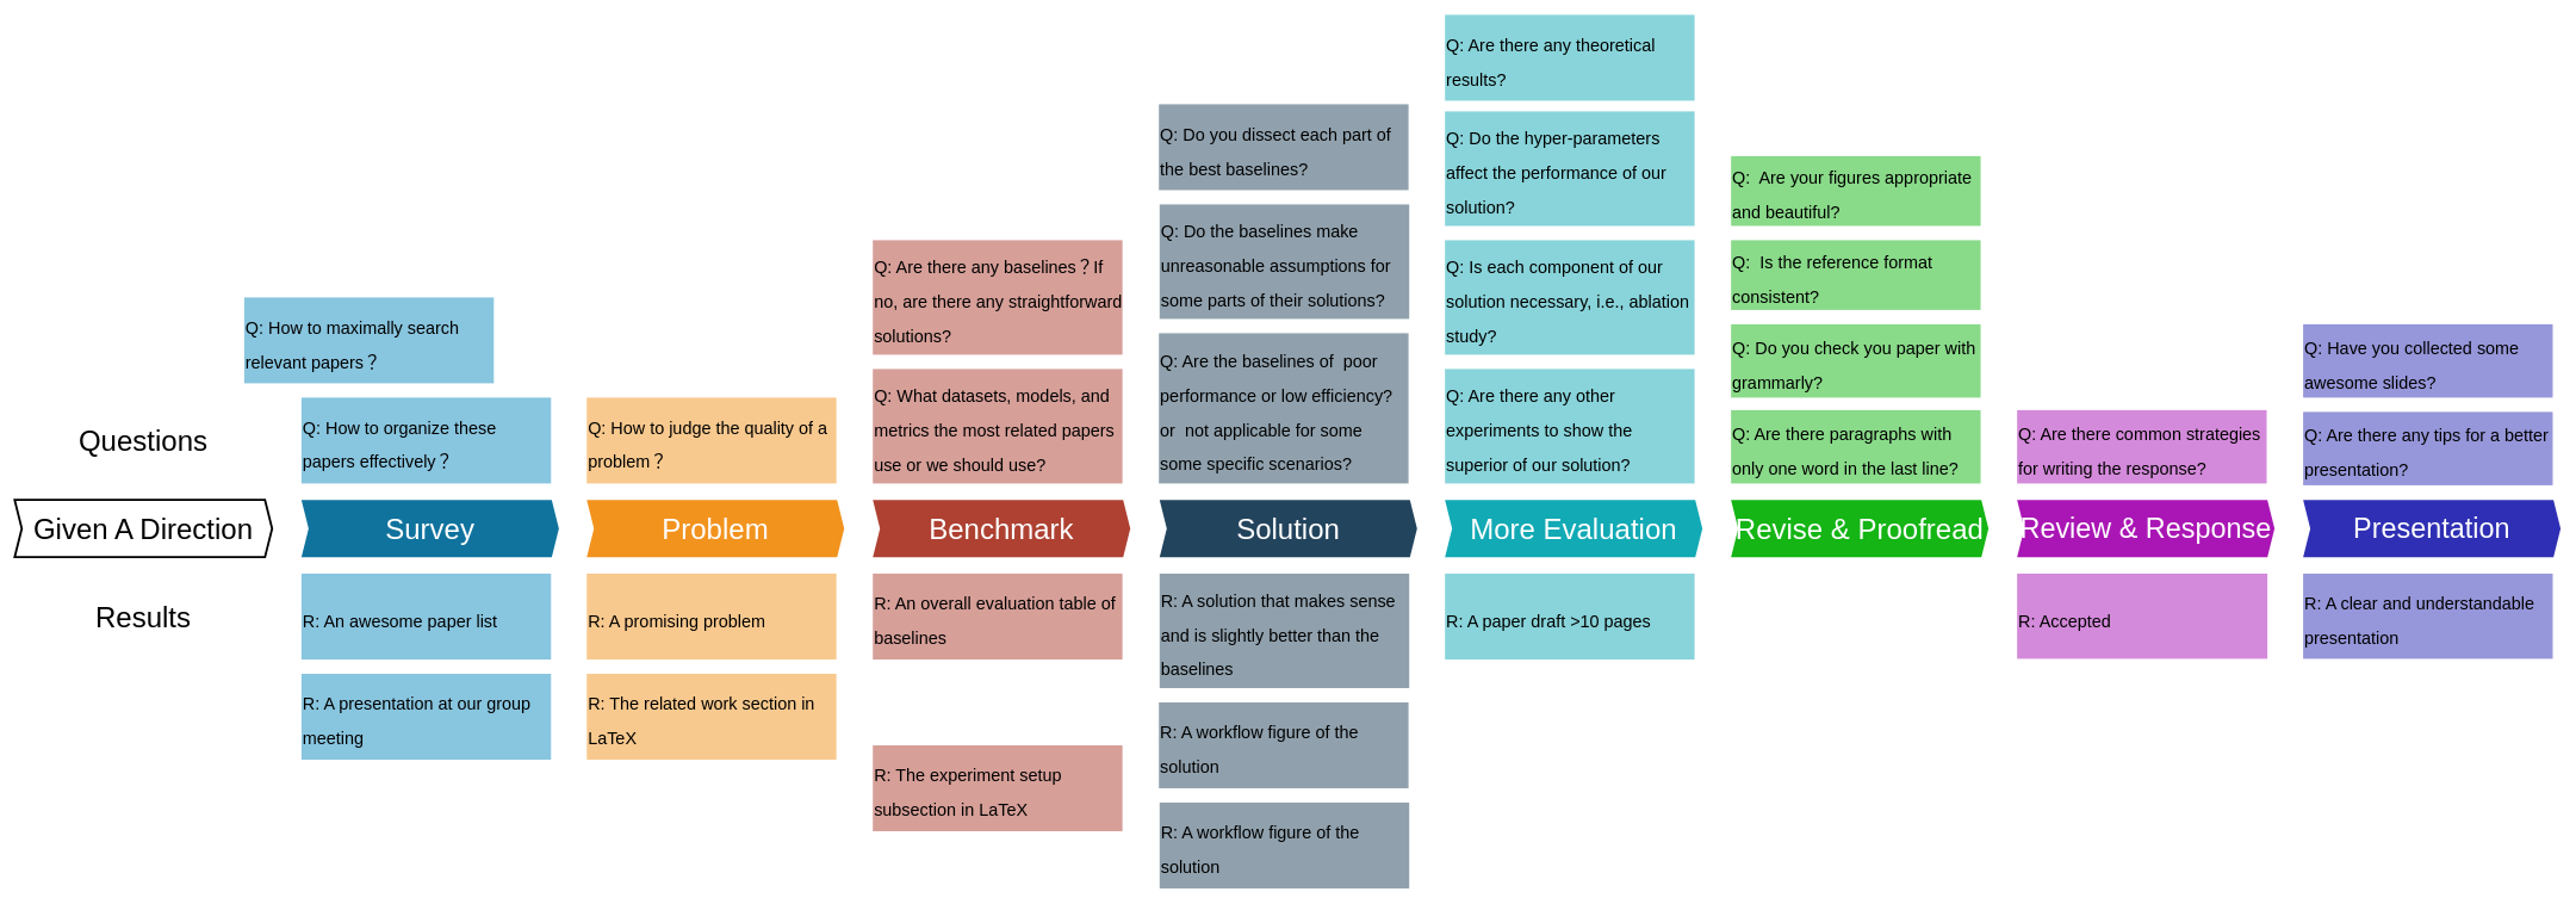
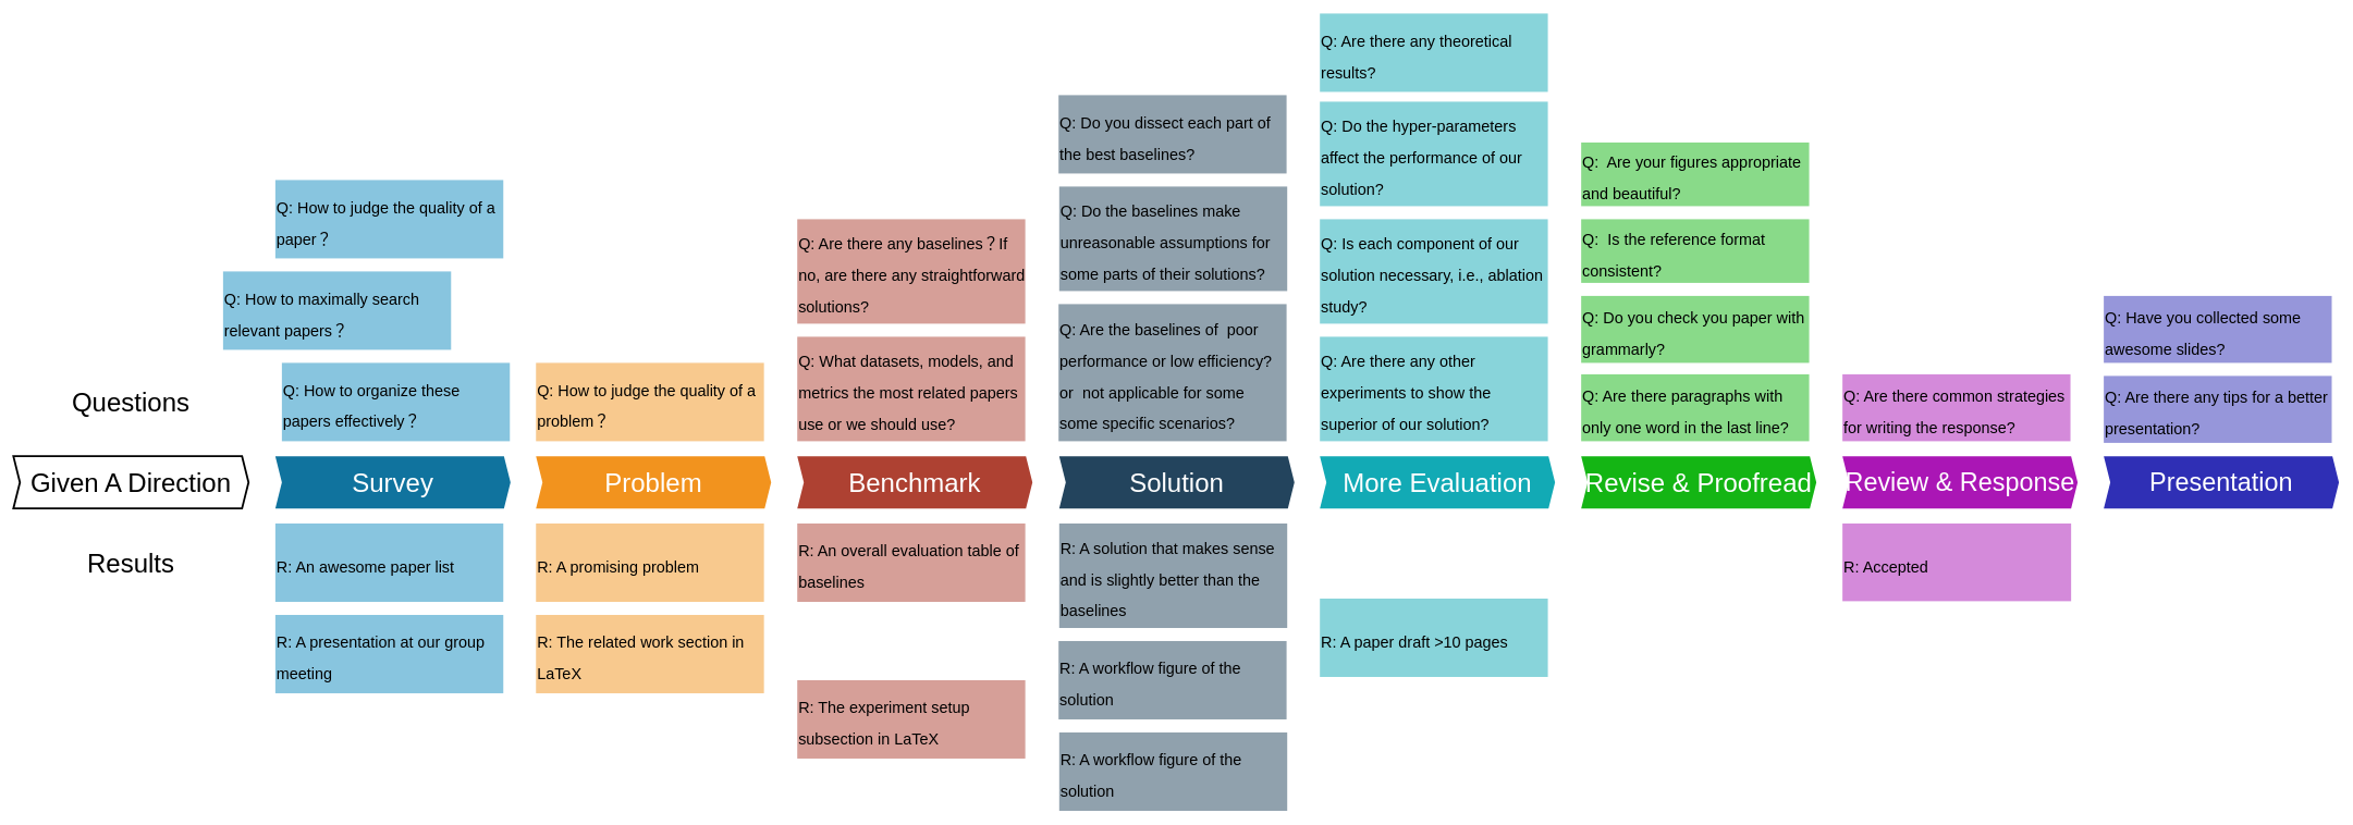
  <mxCell id="0" />
  <mxCell id="1" parent="0" />
  <mxCell id="2" value="&lt;font color=&quot;#ffffff&quot; style=&quot;font-size: 40px;&quot;&gt;Survey&lt;/font&gt;" style="shape=step;perimeter=stepPerimeter;whiteSpace=wrap;html=1;fixedSize=1;size=10;direction=west;fillColor=#10739E;strokeColor=none;rounded=0;flipH=1;flipV=0;sketch=0;shadow=0;rotation=0;" parent="1" vertex="1"><mxGeometry x="421" y="698" width="360" height="80" as="geometry" /></mxCell>
  <mxCell id="3" value="&lt;font color=&quot;#ffffff&quot; style=&quot;font-size: 40px;&quot;&gt;Problem&lt;/font&gt;" style="shape=step;perimeter=stepPerimeter;whiteSpace=wrap;html=1;fixedSize=1;size=10;direction=west;fillColor=#F2931E;strokeColor=none;rounded=0;flipH=1;flipV=0;sketch=0;shadow=0;rotation=0;" parent="1" vertex="1"><mxGeometry x="820" y="698" width="360" height="80" as="geometry" /></mxCell>
  <mxCell id="4" value="&lt;font color=&quot;#ffffff&quot;&gt;&lt;span style=&quot;font-size: 40px;&quot;&gt;Benchmark&lt;/span&gt;&lt;/font&gt;" style="shape=step;perimeter=stepPerimeter;whiteSpace=wrap;html=1;fixedSize=1;size=10;direction=west;fillColor=#AE4132;strokeColor=none;rounded=0;flipH=1;flipV=0;sketch=0;shadow=0;rotation=0;" parent="1" vertex="1"><mxGeometry x="1220" y="698" width="360" height="80" as="geometry" /></mxCell>
  <mxCell id="5" value="&lt;font color=&quot;#ffffff&quot; style=&quot;font-size: 40px;&quot;&gt;Solution&lt;/font&gt;" style="shape=step;perimeter=stepPerimeter;whiteSpace=wrap;html=1;fixedSize=1;size=10;direction=west;fillColor=#23445D;strokeColor=none;rounded=0;flipH=1;flipV=0;sketch=0;shadow=0;rotation=0;" parent="1" vertex="1"><mxGeometry x="1621" y="698" width="360" height="80" as="geometry" /></mxCell>
  <mxCell id="6" value="&lt;font color=&quot;#ffffff&quot; style=&quot;font-size: 40px;&quot;&gt;More Evaluation&lt;/font&gt;" style="shape=step;perimeter=stepPerimeter;whiteSpace=wrap;html=1;fixedSize=1;size=10;direction=west;fillColor=#12AAB5;strokeColor=none;rounded=0;flipH=1;flipV=0;sketch=0;shadow=0;rotation=0;" parent="1" vertex="1"><mxGeometry x="2020" y="698" width="360" height="80" as="geometry" /></mxCell>
  <mxCell id="7" value="&lt;font style=&quot;font-size: 40px;&quot;&gt;Given A Direction&lt;/font&gt;" style="shape=step;perimeter=stepPerimeter;whiteSpace=wrap;html=1;fixedSize=1;size=10;direction=west;fillColor=none;strokeColor=default;rounded=0;flipH=1;flipV=0;sketch=0;shadow=0;rotation=0;strokeWidth=3;" parent="1" vertex="1"><mxGeometry x="20" y="698" width="360" height="80" as="geometry" /></mxCell>
+ <mxCell id="8" value="&lt;font style=&quot;font-size: 24px;&quot;&gt;Q: How to&amp;nbsp;judge the quality of a paper？&lt;br&gt;&lt;/font&gt;" style="rounded=0;whiteSpace=wrap;html=1;shadow=0;sketch=0;fontSize=40;fontColor=#000000;strokeColor=none;strokeWidth=2;fillColor=#138BBF;opacity=50;align=left;" parent="1" vertex="1"><mxGeometry x="421" y="275" width="349" height="120" as="geometry" /></mxCell>
  <mxCell id="9" value="&lt;font style=&quot;font-size: 24px;&quot;&gt;Q: How to maximally search relevant papers？&lt;br&gt;&lt;/font&gt;" style="rounded=0;whiteSpace=wrap;html=1;shadow=0;sketch=0;fontSize=40;fontColor=#000000;strokeColor=none;strokeWidth=2;fillColor=#138BBF;opacity=50;align=left;" parent="1" vertex="1"><mxGeometry x="341" y="415" width="349" height="120" as="geometry" /></mxCell>
- <mxCell id="10" value="&lt;font style=&quot;font-size: 24px;&quot;&gt;Q: How to organize these papers effectively？&lt;br&gt;&lt;/font&gt;" style="rounded=0;whiteSpace=wrap;html=1;shadow=0;sketch=0;fontSize=40;fontColor=#000000;strokeColor=none;strokeWidth=2;fillColor=#138BBF;opacity=50;align=left;" parent="1" vertex="1"><mxGeometry x="421" y="555" width="349" height="120" as="geometry" /></mxCell>
+ <mxCell id="10" value="&lt;font style=&quot;font-size: 24px;&quot;&gt;Q: How to organize these papers effectively？&lt;br&gt;&lt;/font&gt;" style="rounded=0;whiteSpace=wrap;html=1;shadow=0;sketch=0;fontSize=40;fontColor=#000000;strokeColor=none;strokeWidth=2;fillColor=#138BBF;opacity=50;align=left;" parent="1" vertex="1"><mxGeometry x="431" y="555" width="349" height="120" as="geometry" /></mxCell>
  <mxCell id="11" value="&lt;font style=&quot;font-size: 24px;&quot;&gt;R: An awesome paper list&lt;br&gt;&lt;/font&gt;" style="rounded=0;whiteSpace=wrap;html=1;shadow=0;sketch=0;fontSize=40;fontColor=#000000;strokeColor=none;strokeWidth=2;fillColor=#138BBF;opacity=50;align=left;" parent="1" vertex="1"><mxGeometry x="421" y="801" width="349" height="120" as="geometry" /></mxCell>
  <mxCell id="12" value="&lt;font style=&quot;font-size: 24px;&quot;&gt;R: A presentation at our group meeting&amp;nbsp;&lt;br&gt;&lt;/font&gt;" style="rounded=0;whiteSpace=wrap;html=1;shadow=0;sketch=0;fontSize=40;fontColor=#000000;strokeColor=none;strokeWidth=2;fillColor=#138BBF;opacity=50;align=left;" parent="1" vertex="1"><mxGeometry x="421" y="941" width="349" height="120" as="geometry" /></mxCell>
  <mxCell id="13" value="&lt;font style=&quot;font-size: 40px;&quot;&gt;Questions&lt;/font&gt;" style="shape=step;perimeter=stepPerimeter;whiteSpace=wrap;html=1;fixedSize=1;size=10;direction=west;fillColor=none;strokeColor=none;rounded=0;flipH=1;flipV=0;sketch=0;shadow=0;rotation=0;strokeWidth=3;" parent="1" vertex="1"><mxGeometry x="20" y="575" width="360" height="80" as="geometry" /></mxCell>
  <mxCell id="14" value="&lt;font style=&quot;font-size: 40px;&quot;&gt;Results&lt;/font&gt;" style="shape=step;perimeter=stepPerimeter;whiteSpace=wrap;html=1;fixedSize=1;size=10;direction=west;fillColor=none;strokeColor=none;rounded=0;flipH=1;flipV=0;sketch=0;shadow=0;rotation=0;strokeWidth=3;" parent="1" vertex="1"><mxGeometry x="20" y="821" width="360" height="80" as="geometry" /></mxCell>
  <mxCell id="15" value="&lt;font style=&quot;font-size: 24px;&quot;&gt;Q: How to&amp;nbsp;judge the quality of a problem？&lt;br&gt;&lt;/font&gt;" style="rounded=0;whiteSpace=wrap;html=1;shadow=0;sketch=0;fontSize=40;fontColor=#000000;strokeColor=none;strokeWidth=2;fillColor=#F2931E;opacity=50;align=left;" parent="1" vertex="1"><mxGeometry x="820" y="555" width="349" height="120" as="geometry" /></mxCell>
  <mxCell id="16" value="&lt;font style=&quot;font-size: 24px;&quot;&gt;R: A promising problem&lt;br&gt;&lt;/font&gt;" style="rounded=0;whiteSpace=wrap;html=1;shadow=0;sketch=0;fontSize=40;fontColor=#000000;strokeColor=none;strokeWidth=2;fillColor=#F2931E;opacity=50;align=left;" parent="1" vertex="1"><mxGeometry x="820" y="801" width="349" height="120" as="geometry" /></mxCell>
  <mxCell id="17" value="&lt;font style=&quot;font-size: 24px;&quot;&gt;Q: Are there any baselines？If no, are there any straightforward solutions?&lt;br&gt;&lt;/font&gt;" style="rounded=0;whiteSpace=wrap;html=1;shadow=0;sketch=0;fontSize=40;fontColor=#000000;strokeColor=none;strokeWidth=2;fillColor=#AE4132;opacity=50;align=left;" parent="1" vertex="1"><mxGeometry x="1220" y="335" width="349" height="160" as="geometry" /></mxCell>
  <mxCell id="18" value="&lt;font style=&quot;font-size: 24px;&quot;&gt;Q: What datasets, models, and metrics the most related papers use or we should use?&amp;nbsp;&lt;br&gt;&lt;/font&gt;" style="rounded=0;whiteSpace=wrap;html=1;shadow=0;sketch=0;fontSize=40;fontColor=#000000;strokeColor=none;strokeWidth=2;fillColor=#AE4132;opacity=50;align=left;" parent="1" vertex="1"><mxGeometry x="1220" y="515" width="349" height="160" as="geometry" /></mxCell>
  <mxCell id="19" value="&lt;font style=&quot;font-size: 24px;&quot;&gt;R: The related work section in LaTeX&amp;nbsp;&lt;br&gt;&lt;/font&gt;" style="rounded=0;whiteSpace=wrap;html=1;shadow=0;sketch=0;fontSize=40;fontColor=#000000;strokeColor=none;strokeWidth=2;fillColor=#F2931E;opacity=50;align=left;" parent="1" vertex="1"><mxGeometry x="820" y="941" width="349" height="120" as="geometry" /></mxCell>
  <mxCell id="20" value="&lt;font style=&quot;font-size: 24px;&quot;&gt;R: The experiment setup subsection in LaTeX&amp;nbsp;&lt;br&gt;&lt;/font&gt;" style="rounded=0;whiteSpace=wrap;html=1;shadow=0;sketch=0;fontSize=40;fontColor=#000000;strokeColor=none;strokeWidth=2;fillColor=#AE4132;opacity=50;align=left;" parent="1" vertex="1"><mxGeometry x="1220" y="1041" width="349" height="120" as="geometry" /></mxCell>
  <mxCell id="21" value="&lt;font style=&quot;font-size: 24px;&quot;&gt;R: An overall evaluation table of baselines&lt;br&gt;&lt;/font&gt;" style="rounded=0;whiteSpace=wrap;html=1;shadow=0;sketch=0;fontSize=40;fontColor=#000000;strokeColor=none;strokeWidth=2;fillColor=#AE4132;opacity=50;align=left;" parent="1" vertex="1"><mxGeometry x="1220" y="801" width="349" height="120" as="geometry" /></mxCell>
  <mxCell id="22" value="&lt;font style=&quot;font-size: 24px;&quot;&gt;R: A workflow figure of the solution&amp;nbsp;&lt;br&gt;&lt;/font&gt;" style="rounded=0;whiteSpace=wrap;html=1;shadow=0;sketch=0;fontSize=40;fontColor=#000000;strokeColor=none;strokeWidth=2;fillColor=#23445D;opacity=50;align=left;" parent="1" vertex="1"><mxGeometry x="1620" y="981" width="349" height="120" as="geometry" /></mxCell>
  <mxCell id="23" value="&lt;font style=&quot;font-size: 24px;&quot;&gt;R: A solution that makes sense and is slightly better than the baselines&amp;nbsp;&lt;br&gt;&lt;/font&gt;" style="rounded=0;whiteSpace=wrap;html=1;shadow=0;sketch=0;fontSize=40;fontColor=#000000;strokeColor=none;strokeWidth=2;fillColor=#23445D;opacity=50;align=left;" parent="1" vertex="1"><mxGeometry x="1621" y="801" width="349" height="160" as="geometry" /></mxCell>
  <mxCell id="24" value="&lt;font style=&quot;font-size: 24px;&quot;&gt;Q: Do you dissect each part of&amp;nbsp; the best baselines?&amp;nbsp;&lt;br&gt;&lt;/font&gt;" style="rounded=0;whiteSpace=wrap;html=1;shadow=0;sketch=0;fontSize=40;fontColor=#000000;strokeColor=none;strokeWidth=2;fillColor=#23445D;opacity=50;align=left;" parent="1" vertex="1"><mxGeometry x="1620" y="145" width="349" height="120" as="geometry" /></mxCell>
  <mxCell id="25" value="&lt;font style=&quot;font-size: 24px;&quot;&gt;Q: Do the baselines make unreasonable assumptions for some parts of their solutions?&amp;nbsp;&lt;br&gt;&lt;/font&gt;" style="rounded=0;whiteSpace=wrap;html=1;shadow=0;sketch=0;fontSize=40;fontColor=#000000;strokeColor=none;strokeWidth=2;fillColor=#23445D;opacity=50;align=left;" parent="1" vertex="1"><mxGeometry x="1621" y="285" width="349" height="160" as="geometry" /></mxCell>
  <mxCell id="26" value="&lt;font style=&quot;font-size: 24px;&quot;&gt;Q: Are the baselines of&amp;nbsp; poor performance or low efficiency? or&amp;nbsp; not applicable for some some specific scenarios?&amp;nbsp;&lt;br&gt;&lt;/font&gt;" style="rounded=0;whiteSpace=wrap;html=1;shadow=0;sketch=0;fontSize=40;fontColor=#000000;strokeColor=none;strokeWidth=2;fillColor=#23445D;opacity=50;align=left;" parent="1" vertex="1"><mxGeometry x="1620" y="465" width="349" height="210" as="geometry" /></mxCell>
  <mxCell id="27" value="&lt;font style=&quot;font-size: 24px;&quot;&gt;Q: Do the hyper-parameters affect the performance of our solution?&amp;nbsp;&lt;br&gt;&lt;/font&gt;" style="rounded=0;whiteSpace=wrap;html=1;shadow=0;sketch=0;fontSize=40;fontColor=#000000;strokeColor=none;strokeWidth=2;fillColor=#12AAB5;opacity=50;align=left;" parent="1" vertex="1"><mxGeometry x="2020" y="155" width="349" height="160" as="geometry" /></mxCell>
  <mxCell id="28" value="&lt;font style=&quot;font-size: 24px;&quot;&gt;Q: Is each component of our solution necessary, i.e., ablation study?&amp;nbsp;&lt;br&gt;&lt;/font&gt;" style="rounded=0;whiteSpace=wrap;html=1;shadow=0;sketch=0;fontSize=40;fontColor=#000000;strokeColor=none;strokeWidth=2;fillColor=#12AAB5;opacity=50;align=left;" parent="1" vertex="1"><mxGeometry x="2020" y="335" width="349" height="160" as="geometry" /></mxCell>
  <mxCell id="29" value="&lt;font style=&quot;font-size: 24px;&quot;&gt;Q: Are there any other experiments to show the superior of our solution?&amp;nbsp;&lt;br&gt;&lt;/font&gt;" style="rounded=0;whiteSpace=wrap;html=1;shadow=0;sketch=0;fontSize=40;fontColor=#000000;strokeColor=none;strokeWidth=2;fillColor=#12AAB5;opacity=50;align=left;" parent="1" vertex="1"><mxGeometry x="2020" y="515" width="349" height="160" as="geometry" /></mxCell>
  <mxCell id="30" value="&lt;font style=&quot;font-size: 24px;&quot;&gt;R: A workflow figure of the solution&amp;nbsp;&lt;br&gt;&lt;/font&gt;" style="rounded=0;whiteSpace=wrap;html=1;shadow=0;sketch=0;fontSize=40;fontColor=#000000;strokeColor=none;strokeWidth=2;fillColor=#23445D;opacity=50;align=left;" parent="1" vertex="1"><mxGeometry x="1621" y="1121" width="349" height="120" as="geometry" /></mxCell>
- <mxCell id="31" value="&lt;font style=&quot;font-size: 24px;&quot;&gt;R: A paper draft &amp;gt;10 pages&lt;br&gt;&lt;/font&gt;" style="rounded=0;whiteSpace=wrap;html=1;shadow=0;sketch=0;fontSize=40;fontColor=#000000;strokeColor=none;strokeWidth=2;fillColor=#12AAB5;opacity=50;align=left;" parent="1" vertex="1"><mxGeometry x="2020" y="801" width="349" height="120" as="geometry" /></mxCell>
+ <mxCell id="31" value="&lt;font style=&quot;font-size: 24px;&quot;&gt;R: A paper draft &amp;gt;10 pages&lt;br&gt;&lt;/font&gt;" style="rounded=0;whiteSpace=wrap;html=1;shadow=0;sketch=0;fontSize=40;fontColor=#000000;strokeColor=none;strokeWidth=2;fillColor=#12AAB5;opacity=50;align=left;" parent="1" vertex="1"><mxGeometry x="2020" y="916" width="349" height="120" as="geometry" /></mxCell>
  <mxCell id="32" style="edgeStyle=orthogonalEdgeStyle;rounded=0;orthogonalLoop=1;jettySize=auto;html=1;exitX=0.5;exitY=1;exitDx=0;exitDy=0;fontSize=24;fontColor=#000000;" parent="1" source="22" target="22" edge="1"><mxGeometry relative="1" as="geometry" /></mxCell>
  <mxCell id="33" value="&lt;font color=&quot;#ffffff&quot;&gt;&lt;span style=&quot;font-size: 40px;&quot;&gt;Revise &amp;amp; Proofread&lt;/span&gt;&lt;/font&gt;" style="shape=step;perimeter=stepPerimeter;whiteSpace=wrap;html=1;fixedSize=1;size=10;direction=west;fillColor=#14B514;strokeColor=none;rounded=0;flipH=1;flipV=0;sketch=0;shadow=0;rotation=0;" parent="1" vertex="1"><mxGeometry x="2420" y="698" width="360" height="80" as="geometry" /></mxCell>
  <mxCell id="34" value="&lt;font style=&quot;font-size: 24px;&quot;&gt;Q:&amp;nbsp; Are your figures appropriate and beautiful?&amp;nbsp;&lt;br&gt;&lt;/font&gt;" style="rounded=0;whiteSpace=wrap;html=1;shadow=0;sketch=0;fontSize=40;fontColor=#000000;strokeColor=none;strokeWidth=2;fillColor=#14B514;opacity=50;align=left;" parent="1" vertex="1"><mxGeometry x="2420" y="217.5" width="349" height="97.5" as="geometry" /></mxCell>
  <mxCell id="35" value="&lt;font style=&quot;font-size: 24px;&quot;&gt;Q: Do you check you paper with grammarly?&amp;nbsp;&lt;br&gt;&lt;/font&gt;" style="rounded=0;whiteSpace=wrap;html=1;shadow=0;sketch=0;fontSize=40;fontColor=#000000;strokeColor=none;strokeWidth=2;fillColor=#14B514;opacity=50;align=left;" parent="1" vertex="1"><mxGeometry x="2420" y="452.5" width="349" height="102.5" as="geometry" /></mxCell>
  <mxCell id="36" value="&lt;font style=&quot;font-size: 24px;&quot;&gt;Q:&amp;nbsp; Is the reference format consistent?&amp;nbsp;&lt;br&gt;&lt;/font&gt;" style="rounded=0;whiteSpace=wrap;html=1;shadow=0;sketch=0;fontSize=40;fontColor=#000000;strokeColor=none;strokeWidth=2;fillColor=#14B514;opacity=50;align=left;" parent="1" vertex="1"><mxGeometry x="2420" y="335" width="349" height="97.5" as="geometry" /></mxCell>
  <mxCell id="37" value="&lt;font style=&quot;font-size: 24px;&quot;&gt;Q: Are there paragraphs with only one word in the last line?&amp;nbsp;&lt;br&gt;&lt;/font&gt;" style="rounded=0;whiteSpace=wrap;html=1;shadow=0;sketch=0;fontSize=40;fontColor=#000000;strokeColor=none;strokeWidth=2;fillColor=#14B514;opacity=50;align=left;" parent="1" vertex="1"><mxGeometry x="2420" y="572.5" width="349" height="102.5" as="geometry" /></mxCell>
  <mxCell id="38" value="&lt;font style=&quot;font-size: 39px;&quot; color=&quot;#ffffff&quot;&gt;Review &amp;amp; Response&lt;/font&gt;" style="shape=step;perimeter=stepPerimeter;whiteSpace=wrap;html=1;fixedSize=1;size=10;direction=west;fillColor=#AA16B5;strokeColor=none;rounded=0;flipH=1;flipV=0;sketch=0;shadow=0;rotation=0;" parent="1" vertex="1"><mxGeometry x="2820" y="698" width="360" height="80" as="geometry" /></mxCell>
  <mxCell id="39" value="&lt;font style=&quot;font-size: 24px;&quot;&gt;R: Accepted&lt;br&gt;&lt;/font&gt;" style="rounded=0;whiteSpace=wrap;html=1;shadow=0;sketch=0;fontSize=40;fontColor=#000000;strokeColor=none;strokeWidth=2;fillColor=#AA16B5;opacity=50;align=left;" parent="1" vertex="1"><mxGeometry x="2820" y="801" width="350" height="119" as="geometry" /></mxCell>
  <mxCell id="40" value="&lt;font style=&quot;font-size: 24px;&quot;&gt;Q: Are there common strategies for writing the response?&lt;br&gt;&lt;/font&gt;" style="rounded=0;whiteSpace=wrap;html=1;shadow=0;sketch=0;fontSize=40;fontColor=#000000;strokeColor=none;strokeWidth=2;fillColor=#AA16B5;opacity=50;align=left;" parent="1" vertex="1"><mxGeometry x="2820" y="572.5" width="349" height="102.5" as="geometry" /></mxCell>
  <mxCell id="41" value="&lt;font style=&quot;font-size: 24px;&quot;&gt;Q: Are there any theoretical results?&amp;nbsp;&lt;br&gt;&lt;/font&gt;" style="rounded=0;whiteSpace=wrap;html=1;shadow=0;sketch=0;fontSize=40;fontColor=#000000;strokeColor=none;strokeWidth=2;fillColor=#12AAB5;opacity=50;align=left;" parent="1" vertex="1"><mxGeometry x="2020" width="349" height="120" as="geometry" y="20" /></mxCell>
  <mxCell id="42" value="&lt;font style=&quot;font-size: 39px;&quot; color=&quot;#ffffff&quot;&gt;Presentation&lt;br&gt;&lt;/font&gt;" style="shape=step;perimeter=stepPerimeter;whiteSpace=wrap;html=1;fixedSize=1;size=10;direction=west;fillColor=#2F2FB5;strokeColor=none;rounded=0;flipH=1;flipV=0;sketch=0;shadow=0;rotation=0;" parent="1" vertex="1"><mxGeometry x="3220" y="698" width="360" height="80" as="geometry" /></mxCell>
  <mxCell id="43" value="&lt;font style=&quot;font-size: 24px;&quot;&gt;Q: Have you collected some awesome slides?&lt;br&gt;&lt;/font&gt;" style="rounded=0;whiteSpace=wrap;html=1;shadow=0;sketch=0;fontSize=40;fontColor=#000000;strokeColor=none;strokeWidth=2;fillColor=#2F2FB5;opacity=50;align=left;" parent="1" vertex="1"><mxGeometry x="3220" y="452.5" width="349" height="102.5" as="geometry" /></mxCell>
  <mxCell id="44" value="&lt;font style=&quot;font-size: 24px;&quot;&gt;Q: Are there any tips for a better presentation?&lt;br&gt;&lt;/font&gt;" style="rounded=0;whiteSpace=wrap;html=1;shadow=0;sketch=0;fontSize=40;fontColor=#000000;strokeColor=none;strokeWidth=2;fillColor=#2F2FB5;opacity=50;align=left;" parent="1" vertex="1"><mxGeometry x="3220" y="575" width="349" height="102.5" as="geometry" /></mxCell>
- <mxCell id="45" value="&lt;font style=&quot;font-size: 24px;&quot;&gt;R: A clear and understandable presentation&amp;nbsp;&lt;br&gt;&lt;/font&gt;" style="rounded=0;whiteSpace=wrap;html=1;shadow=0;sketch=0;fontSize=40;fontColor=#000000;strokeColor=none;strokeWidth=2;fillColor=#2F2FB5;opacity=50;align=left;" parent="1" vertex="1"><mxGeometry x="3220" y="801" width="349" height="119" as="geometry" /></mxCell>
